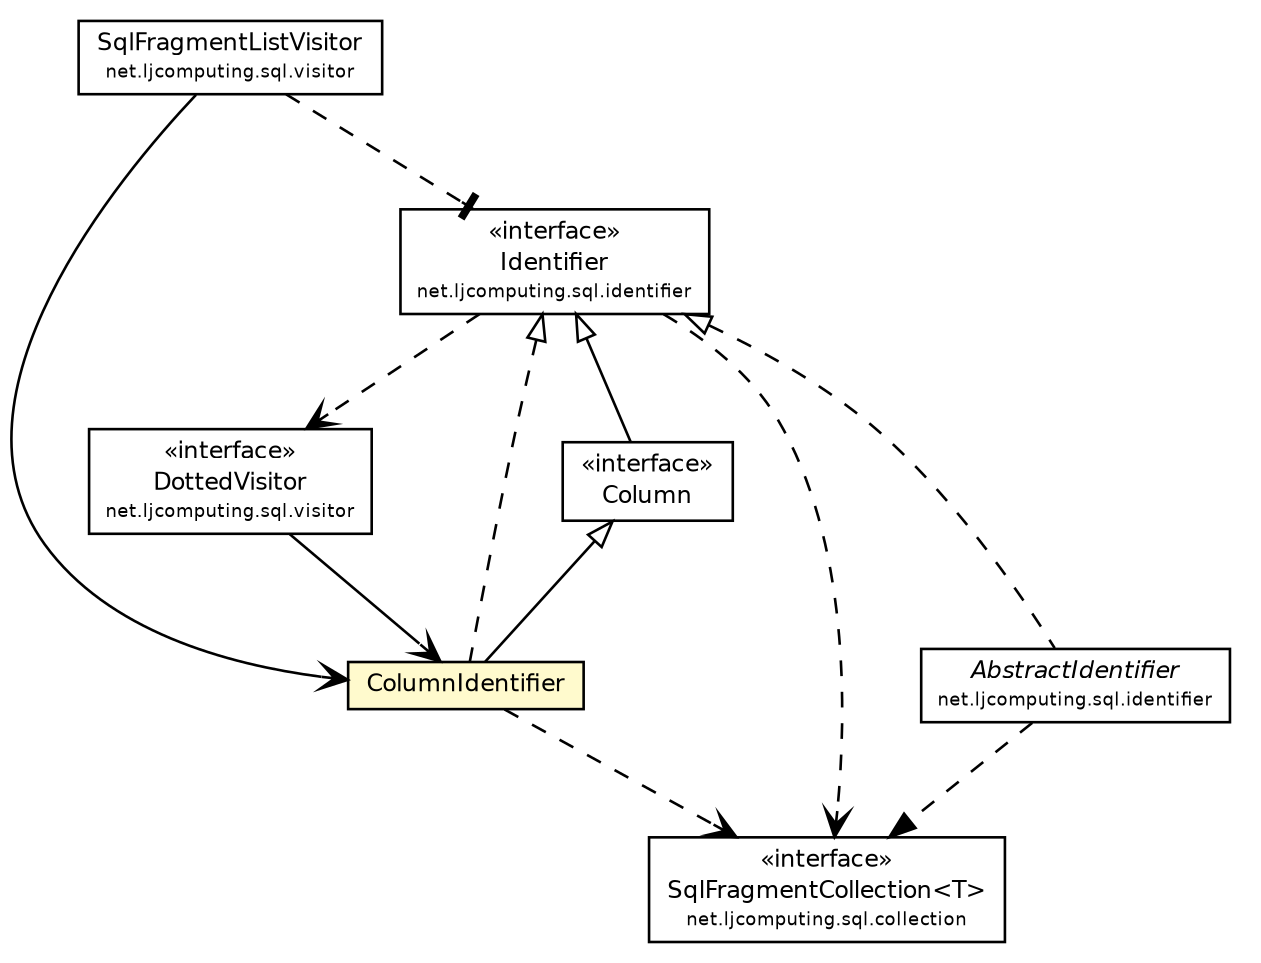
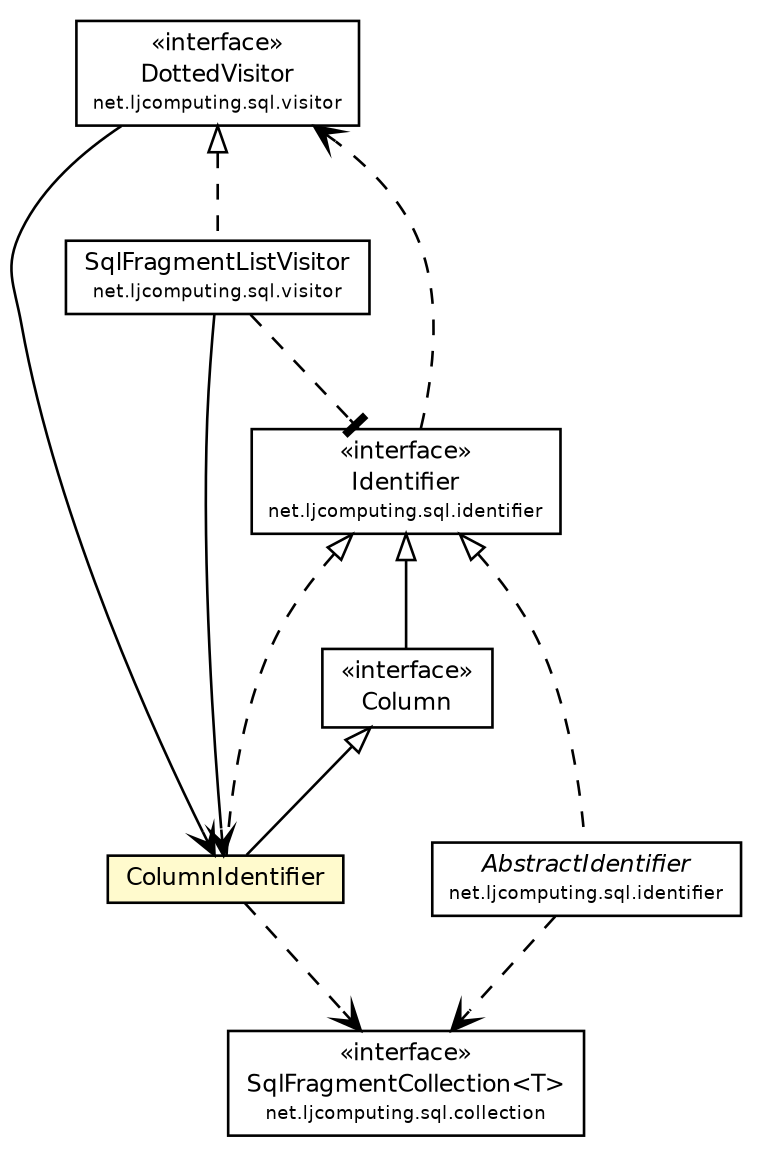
  digraph {
    nodesep=0.25
    ranksep=0.5
    node [fontcolor=black fontname=Helvetica fontsize=9.0 shape=plaintext]
    edge [fontname=Helvetica fontsize=10.0 headport=p labelfontname=Helvetica labelfontsize=10 style=dashed tailport=p arrowhead=vee color=black fontcolor=black]
    n1 [label=<<table title="net.ljcomputing.sql.visitor.DottedVisitor" border="0" cellborder="1" cellspacing="0" cellpadding="2" port="p" href="../../visitor/DottedVisitor.html"> 		<tr><td><table border="0" cellspacing="0" cellpadding="1"> <tr><td align="center" balign="center"> &#171;interface&#187; </td></tr> <tr><td align="center" balign="center"> DottedVisitor </td></tr> <tr><td align="center" balign="center"><font point-size="7.0"> net.ljcomputing.sql.visitor </font></td></tr> 		</table></td></tr> 		</table>>]
    n2 [label=<<table title="net.ljcomputing.sql.visitor.SqlFragmentListVisitor" border="0" cellborder="1" cellspacing="0" cellpadding="2" port="p" href="../../visitor/SqlFragmentListVisitor.html"> 		<tr><td><table border="0" cellspacing="0" cellpadding="1"> <tr><td align="center" balign="center"> SqlFragmentListVisitor </td></tr> <tr><td align="center" balign="center"><font point-size="7.0"> net.ljcomputing.sql.visitor </font></td></tr> 		</table></td></tr> 		</table>>]
    n3 [label=<<table title="net.ljcomputing.sql.identifier.column.ColumnIdentifier" border="0" cellborder="1" cellspacing="0" cellpadding="2" port="p" bgcolor="lemonChiffon" href="./ColumnIdentifier.html"> 		<tr><td><table border="0" cellspacing="0" cellpadding="1"> <tr><td align="center" balign="center"> ColumnIdentifier </td></tr> 		</table></td></tr> 		</table>>]
    n4 [label=<<table title="net.ljcomputing.sql.identifier.Identifier" border="0" cellborder="1" cellspacing="0" cellpadding="2" port="p" href="../Identifier.html"> 		<tr><td><table border="0" cellspacing="0" cellpadding="1"> <tr><td align="center" balign="center"> &#171;interface&#187; </td></tr> <tr><td align="center" balign="center"> Identifier </td></tr> <tr><td align="center" balign="center"><font point-size="7.0"> net.ljcomputing.sql.identifier </font></td></tr> 		</table></td></tr> 		</table>>]
    n5 [label=<<table title="net.ljcomputing.sql.collection.SqlFragmentCollection" border="0" cellborder="1" cellspacing="0" cellpadding="2" port="p" href="../../collection/SqlFragmentCollection.html"> 		<tr><td><table border="0" cellspacing="0" cellpadding="1"> <tr><td align="center" balign="center"> &#171;interface&#187; </td></tr> <tr><td align="center" balign="center"> SqlFragmentCollection&lt;T&gt; </td></tr> <tr><td align="center" balign="center"><font point-size="7.0"> net.ljcomputing.sql.collection </font></td></tr> 		</table></td></tr> 		</table>>]
    n6 [label=<<table title="net.ljcomputing.sql.identifier.AbstractIdentifier" border="0" cellborder="1" cellspacing="0" cellpadding="2" port="p" href="../AbstractIdentifier.html"> 		<tr><td><table border="0" cellspacing="0" cellpadding="1"> <tr><td align="center" balign="center"><font face="Helvetica-Oblique"> AbstractIdentifier </font></td></tr> <tr><td align="center" balign="center"><font point-size="7.0"> net.ljcomputing.sql.identifier </font></td></tr> 		</table></td></tr> 		</table>>]
    n7 [label=<<table title="net.ljcomputing.sql.identifier.column.Column" border="0" cellborder="1" cellspacing="0" cellpadding="2" port="p" href="./Column.html"> 		<tr><td><table border="0" cellspacing="0" cellpadding="1"> <tr><td align="center" balign="center"> &#171;interface&#187; </td></tr> <tr><td align="center" balign="center"> Column </td></tr> 		</table></td></tr> 		</table>>]
+   n1 -> n2 [arrowtail=empty dir=back fontsize=10 arrowhead="" color="" fontcolor=""]
    n1 -> n3 [style=solid]
    n2 -> n3 [style=solid]
    n2 -> n4 [arrowhead=tee]
    n3 -> n5
    n4 -> n1
    n4 -> n3 [arrowtail=empty dir=back fontsize=10 arrowhead="" color="" fontcolor=""]
-   n4 -> n5
    n4 -> n6 [arrowtail=empty dir=back fontsize=10 arrowhead="" color="" fontcolor=""]
    n4 -> n7 [arrowtail=empty dir=back fontsize=10 style=solid arrowhead="" color="" fontcolor=""]
-   n6 -> n5 [arrowhead=normal]
+   n6 -> n5
    n7 -> n3 [arrowtail=empty dir=back fontsize=10 style=solid arrowhead="" color="" fontcolor=""]
  }
